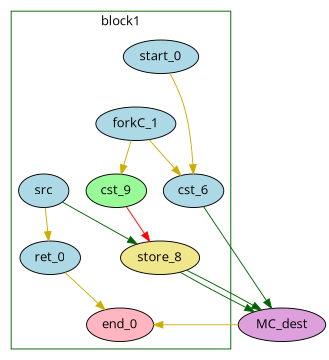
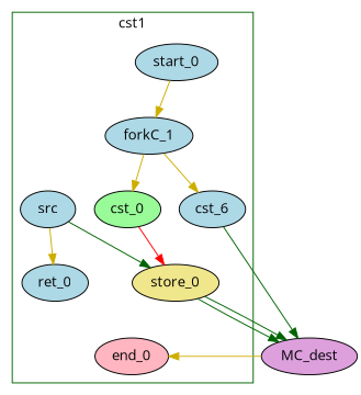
  digraph {
    fontname="Open Sans"
    splines=spline
    node [bbID=1 fillcolor=lightblue fontname="Open Sans" in="in1:1" out="out1:1" style=filled type=Entry]
    edge [color=gold3 fontname="Open Sans" from=out1 to=in1]
    src
-   store_0 [II=1 delay=0.000 fillcolor=khaki in="in1:1 in2:0 " latency=0 op=mc_store_op out="out1:1 out2:0 " portId=0 type=Operator label=store_8]
+   store_0 [II=1 delay=0.000 fillcolor=khaki in="in1:1 in2:0 " latency=0 op=mc_store_op out="out1:1 out2:0 " portId=0 type=Operator]
    ret_0 [II=1 delay=0.000 in="in1:0 " latency=0 op=ret_op out="out1:0 " type=Operator]
    end_0 [bbID=0 fillcolor=lightpink in="in1:0*e in2:0 " out="out1:0" type=Exit]
-   cst_0 [fillcolor=palegreen type=Constant value="0x00000000" label=cst_9]
+   cst_0 [fillcolor=palegreen type=Constant value="0x00000000"]
    n6 [label=cst_6 type=Constant value="0x00000001"]
    start_0 [control=true in="in1:0" out="out1:0"]
    forkC_1 [in="in1:0" out="out1:0 out2:0 out3:0 " type=Fork]
    MC_dest [bbID=0 bbcount=1 fillcolor=plum in="in1:1*c0 in2:0*s0a in3:1*s0d " ldcount=0 memory=dest out="out1:0*e " stcount=1 type=MC]
    subgraph cluster_1 {
      color=darkgreen
-     label=block1
+     label=cst1
      src
      store_0
      ret_0
      end_0
      cst_0
      n6
      start_0
      forkC_1
    }
    src -> store_0 [color=darkgreen]
    src -> ret_0 [from=out3]
    store_0 -> MC_dest [color=darkgreen from=out2 mem_address=true to=in2]
    store_0 -> MC_dest [color=darkgreen mem_address=false to=in3]
-   ret_0 -> end_0 [to=in2]
    cst_0 -> store_0 [color=red to=in2]
    n6 -> MC_dest [color=darkgreen]
-   start_0 -> n6
+   start_0 -> forkC_1
    forkC_1 -> cst_0
    forkC_1 -> n6 [from=out2]
    MC_dest -> end_0
  }
